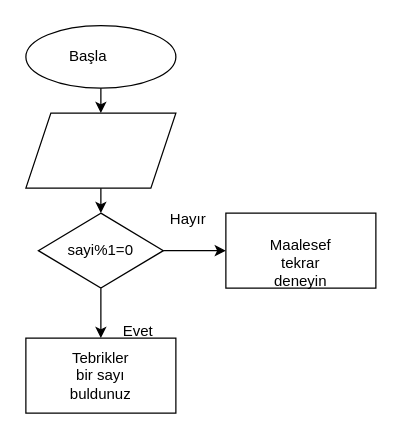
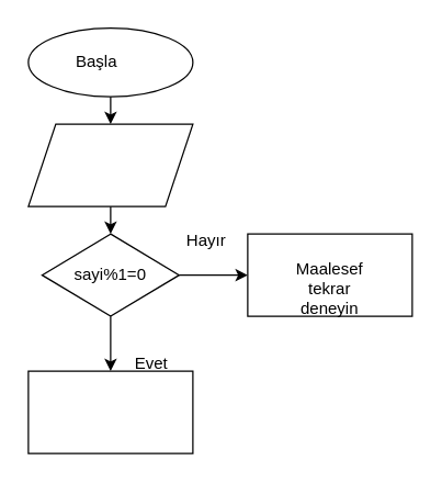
  <mxCell id="0" />
  <mxCell id="1" parent="0" />
  <mxCell id="2" value="" style="ellipse;whiteSpace=wrap;html=1;fontStyle=1" vertex="1" parent="1"><mxGeometry x="20" y="20" width="120" height="50" as="geometry" /></mxCell>
  <mxCell id="3" value="Başla" style="text;html=1;strokeColor=none;fillColor=none;align=center;verticalAlign=middle;whiteSpace=wrap;rounded=0;" vertex="1" parent="1"><mxGeometry x="40" y="30" width="60" height="30" as="geometry" /></mxCell>
  <mxCell id="4" value="" style="endArrow=classic;html=1;rounded=0;exitX=0.5;exitY=1;exitDx=0;exitDy=0;" edge="1" parent="1" source="2" target="5"><mxGeometry width="50" height="50" relative="1" as="geometry"><mxPoint x="40" y="120" as="sourcePoint" /><mxPoint x="80" y="120" as="targetPoint" /><Array as="points" /></mxGeometry></mxCell>
  <mxCell id="5" value="" style="shape=parallelogram;perimeter=parallelogramPerimeter;whiteSpace=wrap;html=1;fixedSize=1;" vertex="1" parent="1"><mxGeometry x="20" y="90" width="120" height="60" as="geometry" /></mxCell>
  <mxCell id="6" value="" style="endArrow=classic;html=1;rounded=0;exitX=0.5;exitY=1;exitDx=0;exitDy=0;" edge="1" parent="1" source="5"><mxGeometry width="50" height="50" relative="1" as="geometry"><mxPoint x="230" y="240" as="sourcePoint" /><mxPoint x="80" y="170" as="targetPoint" /><Array as="points" /></mxGeometry></mxCell>
  <mxCell id="7" value="" style="rhombus;whiteSpace=wrap;html=1;" vertex="1" parent="1"><mxGeometry x="30" y="170" width="100" height="60" as="geometry" /></mxCell>
  <mxCell id="8" value="sayi%1=0" style="text;html=1;strokeColor=none;fillColor=none;align=center;verticalAlign=middle;whiteSpace=wrap;rounded=0;" vertex="1" parent="1"><mxGeometry x="50" y="185" width="60" height="30" as="geometry" /></mxCell>
  <mxCell id="9" value="" style="endArrow=classic;html=1;rounded=0;exitX=0.5;exitY=1;exitDx=0;exitDy=0;" edge="1" parent="1" source="7"><mxGeometry width="50" height="50" relative="1" as="geometry"><mxPoint x="230" y="240" as="sourcePoint" /><mxPoint x="80" y="270" as="targetPoint" /><Array as="points" /></mxGeometry></mxCell>
  <mxCell id="10" value="Evet" style="text;html=1;strokeColor=none;fillColor=none;align=center;verticalAlign=middle;whiteSpace=wrap;rounded=0;" vertex="1" parent="1"><mxGeometry x="80" y="250" width="60" height="30" as="geometry" /></mxCell>
  <mxCell id="11" value="" style="endArrow=classic;html=1;rounded=0;exitX=1;exitY=0.5;exitDx=0;exitDy=0;" edge="1" parent="1" source="7"><mxGeometry width="50" height="50" relative="1" as="geometry"><mxPoint x="230" y="240" as="sourcePoint" /><mxPoint x="180" y="200" as="targetPoint" /></mxGeometry></mxCell>
  <mxCell id="12" value="Hayır" style="text;html=1;strokeColor=none;fillColor=none;align=center;verticalAlign=middle;whiteSpace=wrap;rounded=0;" vertex="1" parent="1"><mxGeometry x="120" y="160" width="60" height="30" as="geometry" /></mxCell>
  <mxCell id="13" value="" style="rounded=0;whiteSpace=wrap;html=1;" vertex="1" parent="1"><mxGeometry x="180" y="170" width="120" height="60" as="geometry" /></mxCell>
  <mxCell id="14" value="" style="rounded=0;whiteSpace=wrap;html=1;" vertex="1" parent="1"><mxGeometry x="20" y="270" width="120" height="60" as="geometry" /></mxCell>
- <mxCell id="15" value="Tebrikler bir sayı buldunuz" style="text;html=1;strokeColor=none;fillColor=none;align=center;verticalAlign=middle;whiteSpace=wrap;rounded=0;" vertex="1" parent="1"><mxGeometry x="50" y="285" width="60" height="30" as="geometry" /></mxCell>
  <mxCell id="16" value="Maalesef tekrar deneyin" style="text;html=1;strokeColor=none;fillColor=none;align=center;verticalAlign=middle;whiteSpace=wrap;rounded=0;" vertex="1" parent="1"><mxGeometry x="210" y="195" width="60" height="30" as="geometry" /></mxCell>
